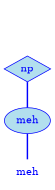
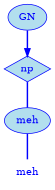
  digraph {
    node [fillcolor=lightblue2 fontcolor=blue color=blue style=filled]
    edge [arrowhead=none color=blue fontcolor=blue minlen=1 style=bold]
    n1 [height=0.50 label=meh shape=plaintext width=0.75 color="" style=""]
    n2 [height=0.50 label=meh shape=ellipse width=0.89]
    n3 [height=0.50 label=np shape=diamond width=0.75]
+   n4 [arrowhead=doubleoctagon height=0.50 label=GN width=0.75]
    n2 -> n1
    n3 -> n2
+   n4 -> n3 [shape=normal arrowhead=""]
  }
